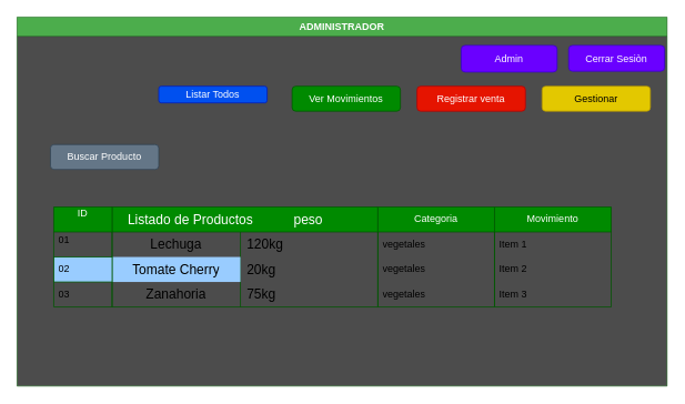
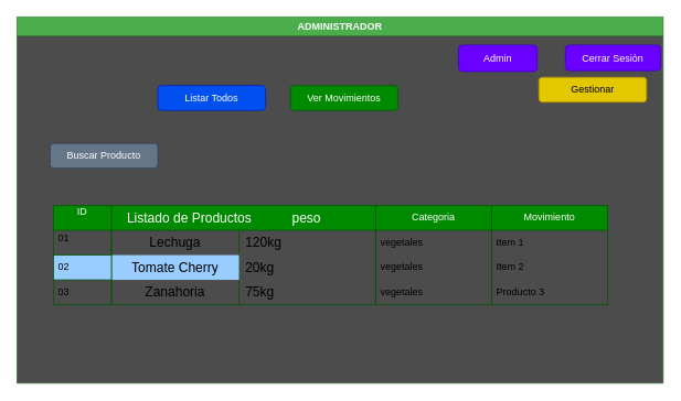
  <mxCell id="0" />
  <mxCell id="1" parent="0" />
  <mxCell id="2" value="&lt;span&gt;ADMINISTRADOR&lt;/span&gt;" style="swimlane;whiteSpace=wrap;html=1;fillColor=#008a00;fontColor=#ffffff;strokeColor=#005700;opacity=70;swimlaneFillColor=light-dark(#000000,#FFFFFF);" parent="1" vertex="1"><mxGeometry x="20" y="20" width="780" height="443" as="geometry" /></mxCell>
  <mxCell id="3" value="Buscar Producto" style="rounded=1;whiteSpace=wrap;html=1;fillColor=#647687;fontColor=#ffffff;strokeColor=#314354;" parent="2" vertex="1"><mxGeometry x="40" y="153" width="130" height="30" as="geometry" /></mxCell>
- <mxCell id="4" value="Listar Todos" style="rounded=1;whiteSpace=wrap;html=1;fillColor=#0050ef;strokeColor=#001DBC;fillStyle=auto;fontColor=#ffffff;" parent="2" vertex="1"><mxGeometry x="170" y="83" width="130" height="20" as="geometry" /></mxCell>
- <mxCell id="5" value="Registrar venta" style="rounded=1;whiteSpace=wrap;html=1;fillColor=#e51400;fontColor=#ffffff;strokeColor=#B20000;" parent="2" vertex="1"><mxGeometry x="480" y="83" width="130" height="30" as="geometry" /></mxCell>
- <mxCell id="6" value="Gestionar" style="rounded=1;whiteSpace=wrap;html=1;fillColor=#e3c800;fontColor=#000000;strokeColor=#B09500;" parent="2" vertex="1"><mxGeometry x="630" y="83" width="130" height="30" as="geometry" /></mxCell>
+ <mxCell id="4" value="Listar Todos" style="rounded=1;whiteSpace=wrap;html=1;fillColor=#0050ef;strokeColor=#001DBC;fillStyle=auto;fontColor=#ffffff;" parent="2" vertex="1"><mxGeometry x="170" y="83" width="130" height="30" as="geometry" /></mxCell>
+ <mxCell id="6" value="Gestionar" style="rounded=1;whiteSpace=wrap;html=1;fillColor=#e3c800;fontColor=#000000;strokeColor=#B09500;" parent="2" vertex="1"><mxGeometry x="630" y="73" width="130" height="30" as="geometry" /></mxCell>
  <mxCell id="7" value="Ver Movimientos" style="rounded=1;whiteSpace=wrap;html=1;fillColor=#008a00;fontColor=#ffffff;strokeColor=#005700;" parent="2" vertex="1"><mxGeometry x="330" y="83" width="130" height="30" as="geometry" /></mxCell>
  <mxCell id="8" style="edgeStyle=orthogonalEdgeStyle;rounded=0;orthogonalLoop=1;jettySize=auto;html=1;exitX=0.5;exitY=1;exitDx=0;exitDy=0;" parent="2" source="4" target="4" edge="1"><mxGeometry relative="1" as="geometry" /></mxCell>
  <mxCell id="9" value="Cerrar Sesiòn" style="rounded=1;whiteSpace=wrap;html=1;fillColor=#6a00ff;fontColor=#ffffff;strokeColor=#3700CC;" parent="2" vertex="1"><mxGeometry x="662" y="34" width="115" height="31" as="geometry" /></mxCell>
  <mxCell id="10" value="Listado de Productos&amp;nbsp; &amp;nbsp; &amp;nbsp; &amp;nbsp; &amp;nbsp; &amp;nbsp;peso&amp;nbsp; &amp;nbsp; &amp;nbsp; &amp;nbsp; &amp;nbsp; &amp;nbsp;" style="shape=table;startSize=30;container=1;collapsible=0;childLayout=tableLayout;fixedRows=1;rowLines=0;fontStyle=0;strokeColor=#005700;fontSize=16;labelBackgroundColor=none;labelBorderColor=none;textShadow=0;html=1;fillColor=#008a00;fontColor=#ffffff;" parent="2" vertex="1"><mxGeometry x="114" y="228" width="319" height="120" as="geometry" /></mxCell>
  <mxCell id="11" value="" style="shape=tableRow;horizontal=0;startSize=0;swimlaneHead=0;swimlaneBody=0;top=0;left=0;bottom=0;right=0;collapsible=0;dropTarget=0;fillColor=none;points=[[0,0.5],[1,0.5]];portConstraint=eastwest;strokeColor=inherit;fontSize=16;" parent="10" vertex="1"><mxGeometry y="30" width="319" height="30" as="geometry" /></mxCell>
  <mxCell id="12" value="&lt;font style=&quot;color: rgb(0, 0, 0);&quot;&gt;Lechuga&lt;/font&gt;" style="shape=partialRectangle;html=1;whiteSpace=wrap;connectable=0;fillColor=none;top=0;left=0;bottom=0;right=0;overflow=hidden;pointerEvents=1;strokeColor=inherit;fontSize=16;" parent="11" vertex="1"><mxGeometry width="154" height="30" as="geometry"><mxRectangle width="154" height="30" as="alternateBounds" /></mxGeometry></mxCell>
  <mxCell id="13" value="&lt;font style=&quot;color: rgb(0, 0, 0);&quot;&gt;120kg&lt;/font&gt;" style="shape=partialRectangle;html=1;whiteSpace=wrap;connectable=0;fillColor=none;top=0;left=0;bottom=0;right=0;align=left;spacingLeft=6;overflow=hidden;strokeColor=inherit;fontSize=16;" parent="11" vertex="1"><mxGeometry x="154" width="165" height="30" as="geometry"><mxRectangle width="165" height="30" as="alternateBounds" /></mxGeometry></mxCell>
  <mxCell id="14" value="" style="shape=tableRow;horizontal=0;startSize=0;swimlaneHead=0;swimlaneBody=0;top=0;left=0;bottom=0;right=0;collapsible=0;dropTarget=0;fillColor=none;points=[[0,0.5],[1,0.5]];portConstraint=eastwest;strokeColor=inherit;fontSize=16;" parent="10" vertex="1"><mxGeometry y="60" width="319" height="30" as="geometry" /></mxCell>
  <mxCell id="15" value="&lt;font style=&quot;color: rgb(0, 0, 0);&quot;&gt;Tomate Cherry&lt;/font&gt;" style="shape=partialRectangle;html=1;whiteSpace=wrap;connectable=0;fillColor=#99CCFF;top=0;left=0;bottom=0;right=0;overflow=hidden;strokeColor=#000000;fontSize=16;fontColor=#ffffff;" parent="14" vertex="1"><mxGeometry width="154" height="30" as="geometry"><mxRectangle width="154" height="30" as="alternateBounds" /></mxGeometry></mxCell>
  <mxCell id="16" value="20kg" style="shape=partialRectangle;html=1;whiteSpace=wrap;connectable=0;fillColor=none;top=0;left=0;bottom=0;right=0;align=left;spacingLeft=6;overflow=hidden;strokeColor=#000000;fontSize=16;fontColor=#000000;" parent="14" vertex="1"><mxGeometry x="154" width="165" height="30" as="geometry"><mxRectangle width="165" height="30" as="alternateBounds" /></mxGeometry></mxCell>
  <mxCell id="17" value="" style="shape=tableRow;horizontal=0;startSize=0;swimlaneHead=0;swimlaneBody=0;top=0;left=0;bottom=0;right=0;collapsible=0;dropTarget=0;fillColor=none;points=[[0,0.5],[1,0.5]];portConstraint=eastwest;strokeColor=inherit;fontSize=16;" parent="10" vertex="1"><mxGeometry y="90" width="319" height="30" as="geometry" /></mxCell>
  <mxCell id="18" value="&lt;font style=&quot;color: rgb(0, 0, 0);&quot;&gt;Zanahoria&lt;/font&gt;" style="shape=partialRectangle;html=1;whiteSpace=wrap;connectable=0;fillColor=none;top=0;left=0;bottom=0;right=0;overflow=hidden;strokeColor=inherit;fontSize=16;" parent="17" vertex="1"><mxGeometry width="154" height="30" as="geometry"><mxRectangle width="154" height="30" as="alternateBounds" /></mxGeometry></mxCell>
  <mxCell id="19" value="&lt;font style=&quot;color: rgb(0, 0, 0);&quot;&gt;75kg&lt;/font&gt;" style="shape=partialRectangle;html=1;whiteSpace=wrap;connectable=0;fillColor=none;top=0;left=0;bottom=0;right=0;align=left;spacingLeft=6;overflow=hidden;strokeColor=inherit;fontSize=16;" parent="17" vertex="1"><mxGeometry x="154" width="165" height="30" as="geometry"><mxRectangle width="165" height="30" as="alternateBounds" /></mxGeometry></mxCell>
- <mxCell id="20" value="Admin" style="rounded=1;whiteSpace=wrap;html=1;fillColor=#6a00ff;fontColor=#ffffff;strokeColor=#3700CC;" parent="2" vertex="1"><mxGeometry x="533" y="34" width="115" height="32" as="geometry" /></mxCell>
+ <mxCell id="20" value="Admin" style="rounded=1;whiteSpace=wrap;html=1;fillColor=#6a00ff;fontColor=#ffffff;strokeColor=#3700CC;" parent="2" vertex="1"><mxGeometry x="533" y="34" width="95" height="32" as="geometry" /></mxCell>
  <mxCell id="21" value="Categoria" style="swimlane;fontStyle=0;childLayout=stackLayout;horizontal=1;startSize=30;horizontalStack=0;resizeParent=1;resizeParentMax=0;resizeLast=0;collapsible=1;marginBottom=0;whiteSpace=wrap;html=1;fillColor=#008a00;fontColor=#ffffff;strokeColor=#005700;" parent="2" vertex="1"><mxGeometry x="433" y="228" width="140" height="120" as="geometry" /></mxCell>
  <mxCell id="22" value="&lt;font style=&quot;color: rgb(0, 0, 0);&quot;&gt;vegetales&lt;/font&gt;" style="text;strokeColor=none;fillColor=none;align=left;verticalAlign=middle;spacingLeft=4;spacingRight=4;overflow=hidden;points=[[0,0.5],[1,0.5]];portConstraint=eastwest;rotatable=0;whiteSpace=wrap;html=1;" parent="21" vertex="1"><mxGeometry y="30" width="140" height="30" as="geometry" /></mxCell>
  <mxCell id="23" value="&lt;font style=&quot;color: rgb(0, 0, 0);&quot;&gt;vegetales&lt;/font&gt;" style="text;strokeColor=none;fillColor=none;align=left;verticalAlign=middle;spacingLeft=4;spacingRight=4;overflow=hidden;points=[[0,0.5],[1,0.5]];portConstraint=eastwest;rotatable=0;whiteSpace=wrap;html=1;" parent="21" vertex="1"><mxGeometry y="60" width="140" height="30" as="geometry" /></mxCell>
  <mxCell id="24" value="&lt;font style=&quot;color: rgb(0, 0, 0);&quot;&gt;vegetales&lt;/font&gt;" style="text;strokeColor=none;fillColor=none;align=left;verticalAlign=middle;spacingLeft=4;spacingRight=4;overflow=hidden;points=[[0,0.5],[1,0.5]];portConstraint=eastwest;rotatable=0;whiteSpace=wrap;html=1;" parent="21" vertex="1"><mxGeometry y="90" width="140" height="30" as="geometry" /></mxCell>
  <mxCell id="25" value="Movimiento" style="swimlane;fontStyle=0;childLayout=stackLayout;horizontal=1;startSize=30;horizontalStack=0;resizeParent=1;resizeParentMax=0;resizeLast=0;collapsible=1;marginBottom=0;whiteSpace=wrap;html=1;fillColor=#008a00;fontColor=#ffffff;strokeColor=#005700;" parent="2" vertex="1"><mxGeometry x="573" y="228" width="140" height="120" as="geometry" /></mxCell>
  <mxCell id="26" value="&lt;font style=&quot;color: rgb(0, 0, 0);&quot;&gt;Item 1&lt;/font&gt;" style="text;strokeColor=none;fillColor=none;align=left;verticalAlign=middle;spacingLeft=4;spacingRight=4;overflow=hidden;points=[[0,0.5],[1,0.5]];portConstraint=eastwest;rotatable=0;whiteSpace=wrap;html=1;" parent="25" vertex="1"><mxGeometry y="30" width="140" height="30" as="geometry" /></mxCell>
  <mxCell id="27" value="&lt;font style=&quot;color: rgb(0, 0, 0);&quot;&gt;Item 2&lt;/font&gt;" style="text;strokeColor=none;fillColor=none;align=left;verticalAlign=middle;spacingLeft=4;spacingRight=4;overflow=hidden;points=[[0,0.5],[1,0.5]];portConstraint=eastwest;rotatable=0;whiteSpace=wrap;html=1;" parent="25" vertex="1"><mxGeometry y="60" width="140" height="30" as="geometry" /></mxCell>
- <mxCell id="28" value="&lt;font style=&quot;color: rgb(0, 0, 0);&quot;&gt;Item 3&lt;/font&gt;" style="text;strokeColor=none;fillColor=none;align=left;verticalAlign=middle;spacingLeft=4;spacingRight=4;overflow=hidden;points=[[0,0.5],[1,0.5]];portConstraint=eastwest;rotatable=0;whiteSpace=wrap;html=1;" parent="25" vertex="1"><mxGeometry y="90" width="140" height="30" as="geometry" /></mxCell>
+ <mxCell id="28" value="&lt;font style=&quot;color: rgb(0, 0, 0);&quot;&gt;Producto 3&lt;/font&gt;" style="text;strokeColor=none;fillColor=none;align=left;verticalAlign=middle;spacingLeft=4;spacingRight=4;overflow=hidden;points=[[0,0.5],[1,0.5]];portConstraint=eastwest;rotatable=0;whiteSpace=wrap;html=1;" parent="25" vertex="1"><mxGeometry y="90" width="140" height="30" as="geometry" /></mxCell>
  <mxCell id="29" value="ID&lt;div&gt;&lt;br&gt;&lt;/div&gt;" style="swimlane;fontStyle=0;childLayout=stackLayout;horizontal=1;startSize=30;horizontalStack=0;resizeParent=1;resizeParentMax=0;resizeLast=0;collapsible=1;marginBottom=0;whiteSpace=wrap;html=1;fillColor=#008a00;fontColor=#FFFFFF;strokeColor=#005700;" parent="2" vertex="1"><mxGeometry x="44" y="228" width="70" height="120" as="geometry" /></mxCell>
  <mxCell id="30" value="01&lt;div&gt;&lt;br&gt;&lt;/div&gt;" style="text;strokeColor=none;fillColor=none;align=left;verticalAlign=middle;spacingLeft=4;spacingRight=4;overflow=hidden;points=[[0,0.5],[1,0.5]];portConstraint=eastwest;rotatable=0;whiteSpace=wrap;html=1;fontColor=#000000;" parent="29" vertex="1"><mxGeometry y="30" width="70" height="30" as="geometry" /></mxCell>
  <mxCell id="31" value="&lt;font style=&quot;color: rgb(0, 0, 0);&quot;&gt;02&lt;/font&gt;" style="text;strokeColor=#005700;fillColor=#99CCFF;align=left;verticalAlign=middle;spacingLeft=4;spacingRight=4;overflow=hidden;points=[[0,0.5],[1,0.5]];portConstraint=eastwest;rotatable=0;whiteSpace=wrap;html=1;fontColor=#FFFFFF;" parent="29" vertex="1"><mxGeometry y="60" width="70" height="30" as="geometry" /></mxCell>
  <mxCell id="32" value="&lt;font style=&quot;color: rgb(0, 0, 0);&quot;&gt;03&lt;/font&gt;" style="text;strokeColor=none;fillColor=none;align=left;verticalAlign=middle;spacingLeft=4;spacingRight=4;overflow=hidden;points=[[0,0.5],[1,0.5]];portConstraint=eastwest;rotatable=0;whiteSpace=wrap;html=1;" parent="29" vertex="1"><mxGeometry y="90" width="70" height="30" as="geometry" /></mxCell>
